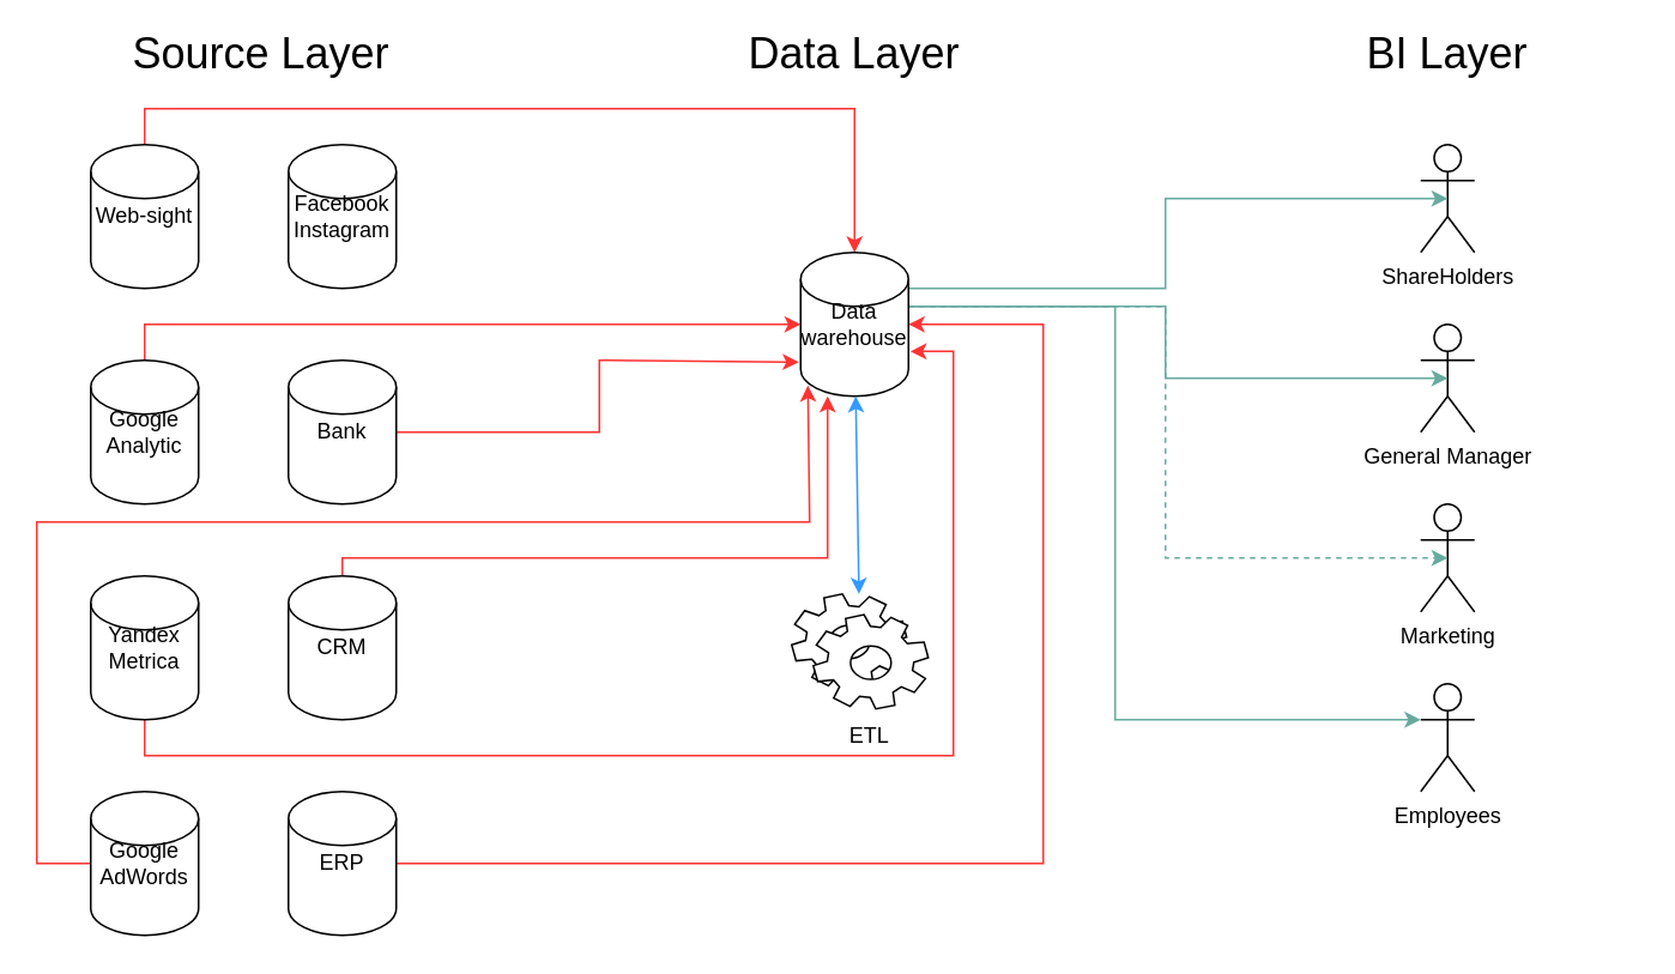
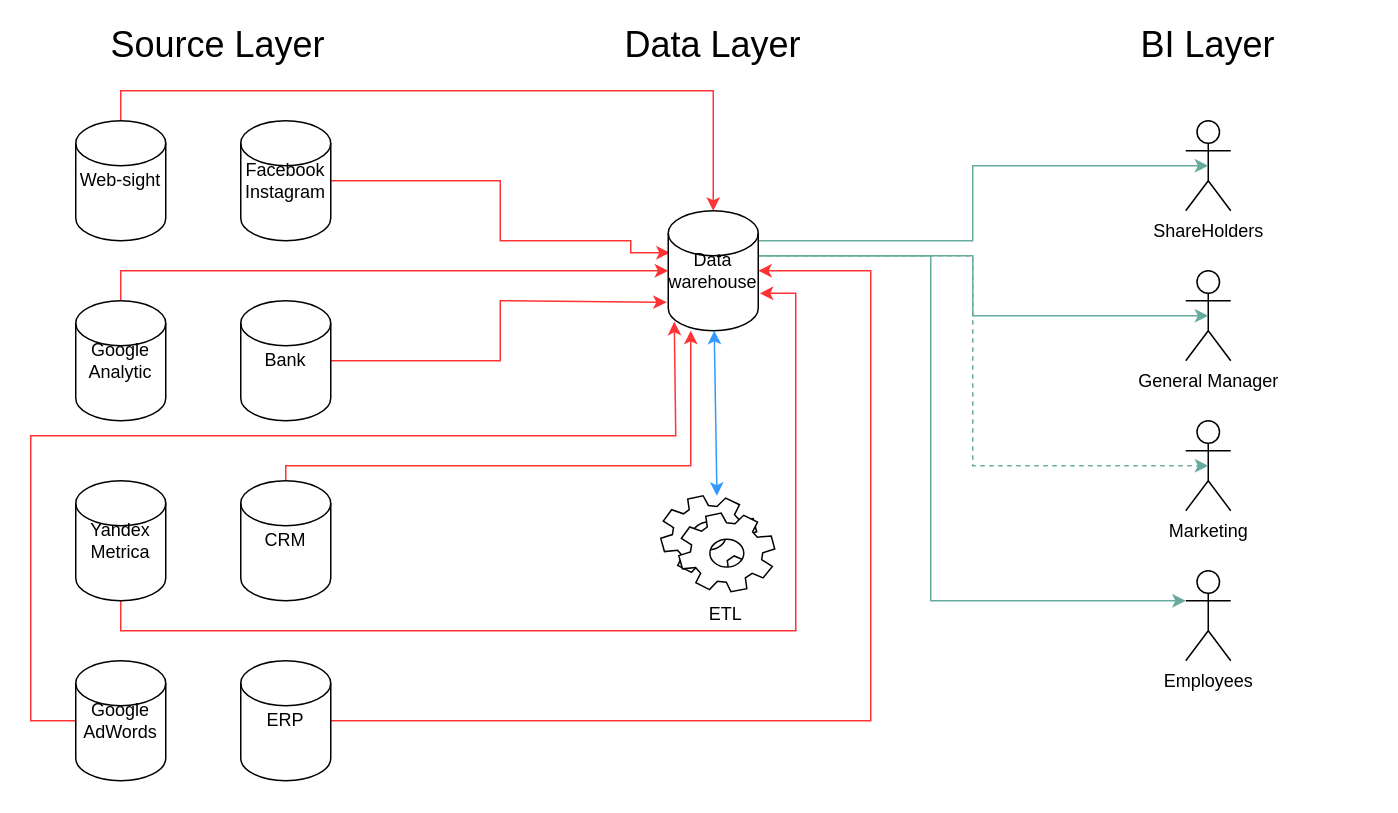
  <mxCell id="0" />
  <mxCell id="1" parent="0" />
  <mxCell id="2" style="edgeStyle=orthogonalEdgeStyle;rounded=0;orthogonalLoop=1;jettySize=auto;html=1;strokeColor=#FF3333;" edge="1" parent="1" source="3" target="29"><mxGeometry relative="1" as="geometry"><Array as="points"><mxPoint x="80" y="60" /><mxPoint x="475" y="60" /></Array></mxGeometry></mxCell>
  <mxCell id="3" value="Web-sight" style="shape=cylinder2;whiteSpace=wrap;html=1;boundedLbl=1;backgroundOutline=1;size=15;" vertex="1" parent="1"><mxGeometry x="50" y="80" width="60" height="80" as="geometry" /></mxCell>
  <mxCell id="4" value="&lt;div style=&quot;text-align: justify&quot;&gt;&lt;span style=&quot;font-size: 24px&quot;&gt;Source Layer&lt;/span&gt;&lt;/div&gt;" style="text;html=1;strokeColor=none;fillColor=none;align=center;verticalAlign=middle;whiteSpace=wrap;rounded=0;" vertex="1" parent="1"><mxGeometry x="40" y="20" width="210" height="20" as="geometry" /></mxCell>
  <mxCell id="5" style="edgeStyle=orthogonalEdgeStyle;rounded=0;orthogonalLoop=1;jettySize=auto;html=1;strokeColor=#FF3333;" edge="1" parent="1" source="6" target="29"><mxGeometry relative="1" as="geometry"><mxPoint x="447" y="213" as="targetPoint" /><Array as="points"><mxPoint x="80" y="180" /></Array></mxGeometry></mxCell>
  <mxCell id="6" value="Google Analytic" style="shape=cylinder2;whiteSpace=wrap;html=1;boundedLbl=1;backgroundOutline=1;size=15;" vertex="1" parent="1"><mxGeometry x="50" y="200" width="60" height="80" as="geometry" /></mxCell>
  <mxCell id="7" style="edgeStyle=orthogonalEdgeStyle;rounded=0;orthogonalLoop=1;jettySize=auto;html=1;entryX=1.017;entryY=0.688;entryDx=0;entryDy=0;entryPerimeter=0;strokeColor=#FF3333;" edge="1" parent="1" source="8" target="29"><mxGeometry relative="1" as="geometry"><Array as="points"><mxPoint x="80" y="420" /><mxPoint x="530" y="420" /><mxPoint x="530" y="195" /></Array></mxGeometry></mxCell>
  <mxCell id="8" value="Yandex Metrica" style="shape=cylinder2;whiteSpace=wrap;html=1;boundedLbl=1;backgroundOutline=1;size=15;" vertex="1" parent="1"><mxGeometry x="50" y="320" width="60" height="80" as="geometry" /></mxCell>
  <mxCell id="9" style="edgeStyle=orthogonalEdgeStyle;rounded=0;orthogonalLoop=1;jettySize=auto;html=1;entryX=0.067;entryY=0.925;entryDx=0;entryDy=0;entryPerimeter=0;strokeColor=#FF3333;" edge="1" parent="1" source="10" target="29"><mxGeometry relative="1" as="geometry"><mxPoint x="420" y="280" as="targetPoint" /><Array as="points"><mxPoint x="20" y="480" /><mxPoint x="20" y="290" /><mxPoint x="450" y="290" /></Array></mxGeometry></mxCell>
  <mxCell id="10" value="Google AdWords" style="shape=cylinder2;whiteSpace=wrap;html=1;boundedLbl=1;backgroundOutline=1;size=15;" vertex="1" parent="1"><mxGeometry x="50" y="440" width="60" height="80" as="geometry" /></mxCell>
+ <mxCell id="11" style="edgeStyle=orthogonalEdgeStyle;rounded=0;orthogonalLoop=1;jettySize=auto;html=1;entryX=0.017;entryY=0.35;entryDx=0;entryDy=0;entryPerimeter=0;strokeColor=#FF3333;" edge="1" parent="1" source="12" target="29"><mxGeometry relative="1" as="geometry"><Array as="points"><mxPoint x="333" y="120" /><mxPoint x="333" y="160" /><mxPoint x="420" y="160" /><mxPoint x="420" y="168" /></Array></mxGeometry></mxCell>
  <mxCell id="12" value="Facebook Instagram" style="shape=cylinder2;whiteSpace=wrap;html=1;boundedLbl=1;backgroundOutline=1;size=15;" vertex="1" parent="1"><mxGeometry x="160" y="80" width="60" height="80" as="geometry" /></mxCell>
  <mxCell id="13" style="edgeStyle=orthogonalEdgeStyle;rounded=0;orthogonalLoop=1;jettySize=auto;html=1;entryX=-0.017;entryY=0.763;entryDx=0;entryDy=0;entryPerimeter=0;strokeColor=#FF3333;" edge="1" parent="1" source="14" target="29"><mxGeometry relative="1" as="geometry"><Array as="points"><mxPoint x="333" y="240" /><mxPoint x="333" y="200" /></Array></mxGeometry></mxCell>
  <mxCell id="14" value="Bank&lt;span style=&quot;color: rgba(0 , 0 , 0 , 0) ; font-family: monospace ; font-size: 0px&quot;&gt;%3CmxGraphModel%3E%3Croot%3E%3CmxCell%20id%3D%220%22%2F%3E%3CmxCell%20id%3D%221%22%20parent%3D%220%22%2F%3E%3CmxCell%20id%3D%222%22%20value%3D%22Yandex%20Metrica%22%20style%3D%22shape%3Dcylinder2%3BwhiteSpace%3Dwrap%3Bhtml%3D1%3BboundedLbl%3D1%3BbackgroundOutline%3D1%3Bsize%3D15%3B%22%20vertex%3D%221%22%20parent%3D%221%22%3E%3CmxGeometry%20x%3D%22110%22%20y%3D%22350%22%20width%3D%2260%22%20height%3D%2280%22%20as%3D%22geometry%22%2F%3E%3C%2FmxCell%3E%3C%2Froot%3E%3C%2FmxGraphModel%3E&lt;/span&gt;" style="shape=cylinder2;whiteSpace=wrap;html=1;boundedLbl=1;backgroundOutline=1;size=15;" vertex="1" parent="1"><mxGeometry x="160" y="200" width="60" height="80" as="geometry" /></mxCell>
  <mxCell id="15" style="edgeStyle=orthogonalEdgeStyle;rounded=0;orthogonalLoop=1;jettySize=auto;html=1;strokeColor=#FF3333;" edge="1" parent="1" source="16" target="29"><mxGeometry relative="1" as="geometry"><Array as="points"><mxPoint x="190" y="310" /><mxPoint x="460" y="310" /></Array></mxGeometry></mxCell>
  <mxCell id="16" value="CRM" style="shape=cylinder2;whiteSpace=wrap;html=1;boundedLbl=1;backgroundOutline=1;size=15;" vertex="1" parent="1"><mxGeometry x="160" y="320" width="60" height="80" as="geometry" /></mxCell>
  <mxCell id="17" style="edgeStyle=orthogonalEdgeStyle;rounded=0;orthogonalLoop=1;jettySize=auto;html=1;strokeColor=#FF3333;" edge="1" parent="1" source="18" target="29"><mxGeometry relative="1" as="geometry"><Array as="points"><mxPoint x="580" y="480" /><mxPoint x="580" y="180" /></Array></mxGeometry></mxCell>
  <mxCell id="18" value="ERP" style="shape=cylinder2;whiteSpace=wrap;html=1;boundedLbl=1;backgroundOutline=1;size=15;" vertex="1" parent="1"><mxGeometry x="160" y="440" width="60" height="80" as="geometry" /></mxCell>
  <mxCell id="19" value="&lt;div style=&quot;text-align: justify&quot;&gt;&lt;span style=&quot;font-size: 24px&quot;&gt;Data Layer&lt;/span&gt;&lt;/div&gt;" style="text;html=1;strokeColor=none;fillColor=none;align=center;verticalAlign=middle;whiteSpace=wrap;rounded=0;" vertex="1" parent="1"><mxGeometry x="370" y="20" width="210" height="20" as="geometry" /></mxCell>
  <mxCell id="20" value="&lt;div style=&quot;text-align: justify&quot;&gt;&lt;span style=&quot;font-size: 24px&quot;&gt;BI Layer&lt;/span&gt;&lt;/div&gt;" style="text;html=1;strokeColor=none;fillColor=none;align=center;verticalAlign=middle;whiteSpace=wrap;rounded=0;" vertex="1" parent="1"><mxGeometry x="700" y="20" width="210" height="20" as="geometry" /></mxCell>
  <mxCell id="21" value="ShareHolders" style="shape=umlActor;verticalLabelPosition=bottom;verticalAlign=top;html=1;outlineConnect=0;" vertex="1" parent="1"><mxGeometry x="790" y="80" width="30" height="60" as="geometry" /></mxCell>
  <mxCell id="22" value="General Manager" style="shape=umlActor;verticalLabelPosition=bottom;verticalAlign=top;html=1;outlineConnect=0;" vertex="1" parent="1"><mxGeometry x="790" y="180" width="30" height="60" as="geometry" /></mxCell>
  <mxCell id="23" value="Marketing" style="shape=umlActor;verticalLabelPosition=bottom;verticalAlign=top;html=1;outlineConnect=0;" vertex="1" parent="1"><mxGeometry x="790" y="280" width="30" height="60" as="geometry" /></mxCell>
  <mxCell id="24" value="Employees" style="shape=umlActor;verticalLabelPosition=bottom;verticalAlign=top;html=1;outlineConnect=0;" vertex="1" parent="1"><mxGeometry x="790" y="380" width="30" height="60" as="geometry" /></mxCell>
  <mxCell id="25" style="edgeStyle=orthogonalEdgeStyle;rounded=0;orthogonalLoop=1;jettySize=auto;html=1;entryX=0.5;entryY=0.5;entryDx=0;entryDy=0;entryPerimeter=0;fillColor=#67AB9F;strokeColor=#67AB9F;" edge="1" parent="1" source="29" target="21"><mxGeometry relative="1" as="geometry"><Array as="points"><mxPoint x="648" y="160" /><mxPoint x="648" y="110" /></Array></mxGeometry></mxCell>
  <mxCell id="26" style="edgeStyle=orthogonalEdgeStyle;rounded=0;orthogonalLoop=1;jettySize=auto;html=1;entryX=0.5;entryY=0.5;entryDx=0;entryDy=0;entryPerimeter=0;fillColor=#67AB9F;strokeColor=#67AB9F;" edge="1" parent="1" source="29" target="22"><mxGeometry relative="1" as="geometry"><Array as="points"><mxPoint x="648" y="170" /><mxPoint x="648" y="210" /></Array></mxGeometry></mxCell>
  <mxCell id="27" style="edgeStyle=orthogonalEdgeStyle;rounded=0;orthogonalLoop=1;jettySize=auto;html=1;entryX=0.5;entryY=0.5;entryDx=0;entryDy=0;entryPerimeter=0;fillColor=#67AB9F;strokeColor=#67AB9F;dashed=1;" edge="1" parent="1" source="29" target="23"><mxGeometry relative="1" as="geometry"><Array as="points"><mxPoint x="648" y="170" /><mxPoint x="648" y="310" /></Array></mxGeometry></mxCell>
  <mxCell id="28" style="edgeStyle=orthogonalEdgeStyle;rounded=0;orthogonalLoop=1;jettySize=auto;html=1;fillColor=#67AB9F;strokeColor=#67AB9F;" edge="1" parent="1" source="29" target="24"><mxGeometry relative="1" as="geometry"><Array as="points"><mxPoint x="620" y="170" /><mxPoint x="620" y="400" /></Array></mxGeometry></mxCell>
  <mxCell id="29" value="Data warehouse" style="shape=cylinder2;whiteSpace=wrap;html=1;boundedLbl=1;backgroundOutline=1;size=15;" vertex="1" parent="1"><mxGeometry x="445" y="140" width="60" height="80" as="geometry" /></mxCell>
  <mxCell id="30" value="" style="group" vertex="1" connectable="0" parent="1"><mxGeometry x="440" y="330" width="76" height="89" as="geometry" /></mxCell>
  <mxCell id="31" value="" style="shape=mxgraph.bpmn.service_task;html=1;outlineConnect=0;" vertex="1" parent="30"><mxGeometry width="76" height="64" as="geometry" /></mxCell>
  <mxCell id="32" value="ETL" style="text;html=1;strokeColor=none;fillColor=none;align=center;verticalAlign=middle;whiteSpace=wrap;rounded=0;" vertex="1" parent="30"><mxGeometry x="25.024" y="69" width="37.073" height="20" as="geometry" /></mxCell>
  <mxCell id="33" value="" style="endArrow=classic;startArrow=classic;html=1;strokeColor=#3399FF;" edge="1" parent="1" source="31" target="29"><mxGeometry width="50" height="50" relative="1" as="geometry"><mxPoint x="520" y="230" as="sourcePoint" /><mxPoint x="570" y="180" as="targetPoint" /></mxGeometry></mxCell>
